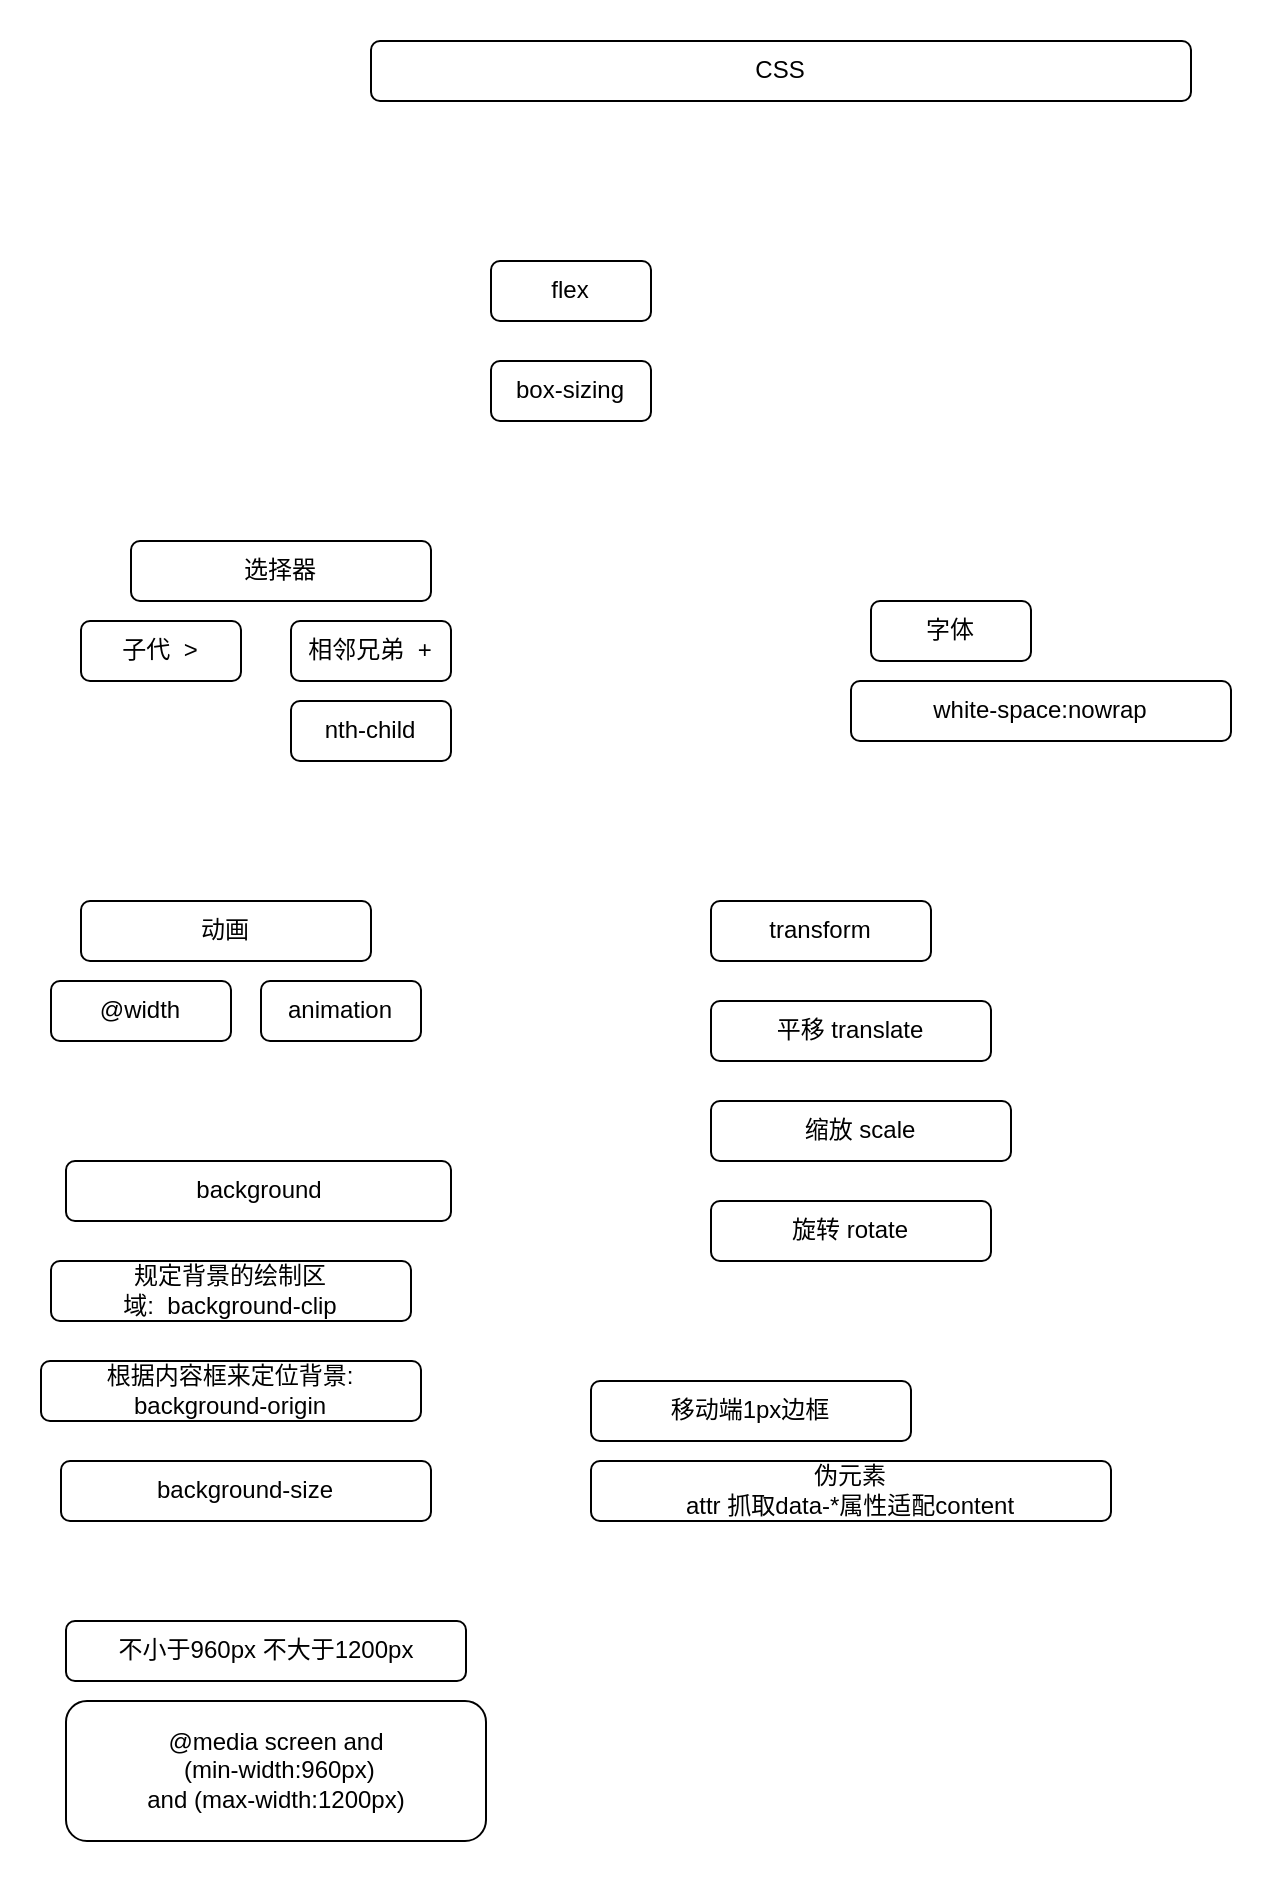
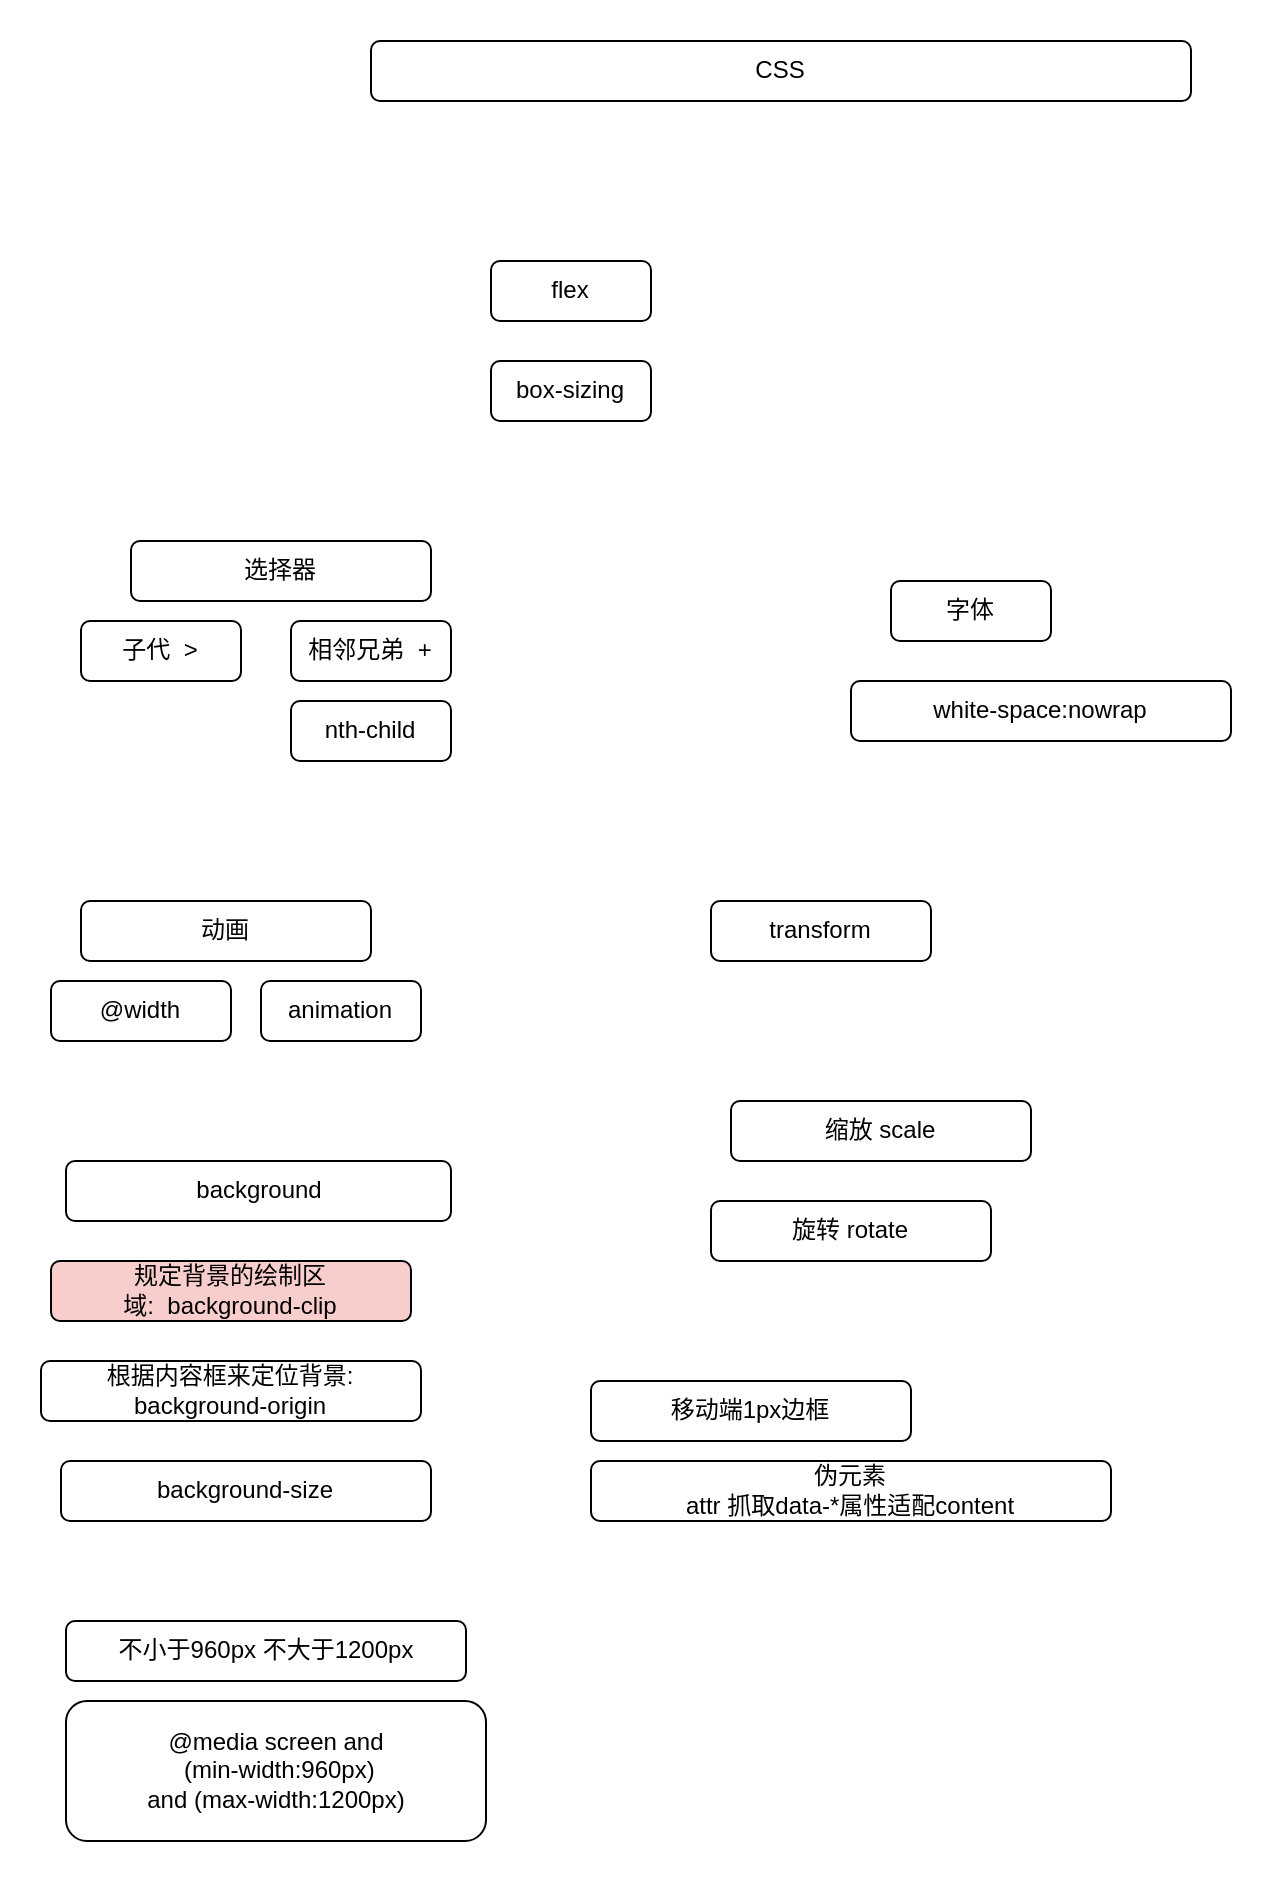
  <mxCell id="0" />
  <mxCell id="1" parent="0" />
  <mxCell id="2" value="CSS" style="rounded=1;whiteSpace=wrap;html=1;" parent="1" vertex="1"><mxGeometry x="185" y="20" width="410" height="30" as="geometry" /></mxCell>
  <mxCell id="3" value="@width" style="rounded=1;whiteSpace=wrap;html=1;" parent="1" vertex="1"><mxGeometry x="25" y="490" width="90" height="30" as="geometry" /></mxCell>
  <mxCell id="4" value="动画" style="rounded=1;whiteSpace=wrap;html=1;" parent="1" vertex="1"><mxGeometry x="40" y="450" width="145" height="30" as="geometry" /></mxCell>
  <mxCell id="5" value="animation" style="rounded=1;whiteSpace=wrap;html=1;" parent="1" vertex="1"><mxGeometry x="130" y="490" width="80" height="30" as="geometry" /></mxCell>
  <mxCell id="6" value="flex" style="rounded=1;whiteSpace=wrap;html=1;" parent="1" vertex="1"><mxGeometry x="245" y="130" width="80" height="30" as="geometry" /></mxCell>
  <mxCell id="7" value="box-sizing" style="rounded=1;whiteSpace=wrap;html=1;" parent="1" vertex="1"><mxGeometry x="245" y="180" width="80" height="30" as="geometry" /></mxCell>
  <mxCell id="8" value="移动端1px边框" style="rounded=1;whiteSpace=wrap;html=1;" parent="1" vertex="1"><mxGeometry x="295" y="690" width="160" height="30" as="geometry" /></mxCell>
  <mxCell id="9" value="transform" style="rounded=1;whiteSpace=wrap;html=1;" parent="1" vertex="1"><mxGeometry x="355" y="450" width="110" height="30" as="geometry" /></mxCell>
  <mxCell id="10" value="选择器" style="rounded=1;whiteSpace=wrap;html=1;" parent="1" vertex="1"><mxGeometry x="65" y="270" width="150" height="30" as="geometry" /></mxCell>
  <mxCell id="11" value="相邻兄弟&amp;nbsp; +" style="rounded=1;whiteSpace=wrap;html=1;" parent="1" vertex="1"><mxGeometry x="145" y="310" width="80" height="30" as="geometry" /></mxCell>
  <mxCell id="12" value="子代&amp;nbsp; &amp;gt;" style="rounded=1;whiteSpace=wrap;html=1;" parent="1" vertex="1"><mxGeometry x="40" y="310" width="80" height="30" as="geometry" /></mxCell>
  <mxCell id="13" value="nth-child" style="rounded=1;whiteSpace=wrap;html=1;" parent="1" vertex="1"><mxGeometry x="145" y="350" width="80" height="30" as="geometry" /></mxCell>
- <mxCell id="14" value="字体" style="rounded=1;whiteSpace=wrap;html=1;" parent="1" vertex="1"><mxGeometry x="435" y="300" width="80" height="30" as="geometry" /></mxCell>
+ <mxCell id="14" value="字体" style="rounded=1;whiteSpace=wrap;html=1;" parent="1" vertex="1"><mxGeometry x="445" y="290" width="80" height="30" as="geometry" /></mxCell>
  <mxCell id="15" value="white-space:nowrap" style="rounded=1;whiteSpace=wrap;html=1;" parent="1" vertex="1"><mxGeometry x="425" y="340" width="190" height="30" as="geometry" /></mxCell>
  <mxCell id="16" value="background" style="rounded=1;whiteSpace=wrap;html=1;" parent="1" vertex="1"><mxGeometry x="32.5" y="580" width="192.5" height="30" as="geometry" /></mxCell>
- <mxCell id="17" value="规定背景的绘制区域:&amp;nbsp;&amp;nbsp;background-clip" style="rounded=1;whiteSpace=wrap;html=1;" parent="1" vertex="1"><mxGeometry x="25" y="630" width="180" height="30" as="geometry" /></mxCell>
+ <mxCell id="17" value="规定背景的绘制区域:&amp;nbsp;&amp;nbsp;background-clip" style="rounded=1;whiteSpace=wrap;html=1;fillColor=#f8cecc;" parent="1" vertex="1"><mxGeometry x="25" y="630" width="180" height="30" as="geometry" /></mxCell>
  <mxCell id="18" value="根据内容框来定位背景: background-origin" style="rounded=1;whiteSpace=wrap;html=1;" parent="1" vertex="1"><mxGeometry x="20" y="680" width="190" height="30" as="geometry" /></mxCell>
  <mxCell id="19" value="background-size" style="rounded=1;whiteSpace=wrap;html=1;" parent="1" vertex="1"><mxGeometry x="30" y="730" width="185" height="30" as="geometry" /></mxCell>
  <mxCell id="20" value="@media screen and&lt;br&gt;&amp;nbsp;(min-width:960px) &lt;br&gt;and (max-width:1200px)" style="rounded=1;whiteSpace=wrap;html=1;" parent="1" vertex="1"><mxGeometry x="32.5" y="850" width="210" height="70" as="geometry" /></mxCell>
  <mxCell id="21" value="不小于960px 不大于1200px" style="rounded=1;whiteSpace=wrap;html=1;" parent="1" vertex="1"><mxGeometry x="32.5" y="810" width="200" height="30" as="geometry" /></mxCell>
- <mxCell id="22" value="平移 translate" style="rounded=1;whiteSpace=wrap;html=1;" parent="1" vertex="1"><mxGeometry x="355" y="500" width="140" height="30" as="geometry" /></mxCell>
  <mxCell id="23" value="旋转 rotate" style="rounded=1;whiteSpace=wrap;html=1;" parent="1" vertex="1"><mxGeometry x="355" y="600" width="140" height="30" as="geometry" /></mxCell>
- <mxCell id="24" value="缩放 scale" style="rounded=1;whiteSpace=wrap;html=1;" parent="1" vertex="1"><mxGeometry x="355" y="550" width="150" height="30" as="geometry" /></mxCell>
+ <mxCell id="24" value="缩放 scale" style="rounded=1;whiteSpace=wrap;html=1;" parent="1" vertex="1"><mxGeometry x="365" y="550" width="150" height="30" as="geometry" /></mxCell>
  <mxCell id="25" value="伪元素&lt;br&gt;attr 抓取data-*属性适配content" style="rounded=1;whiteSpace=wrap;html=1;" vertex="1" parent="1"><mxGeometry x="295" y="730" width="260" height="30" as="geometry" /></mxCell>
